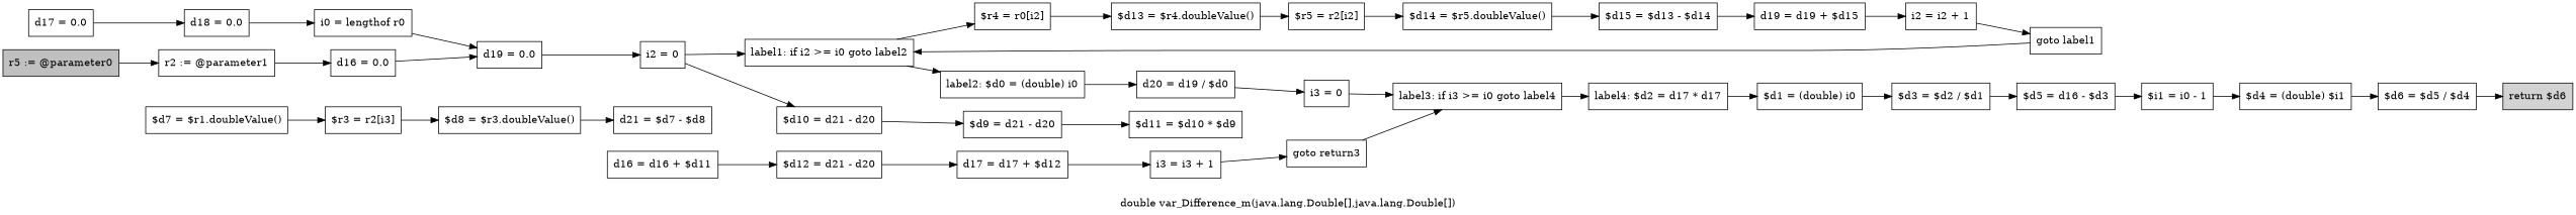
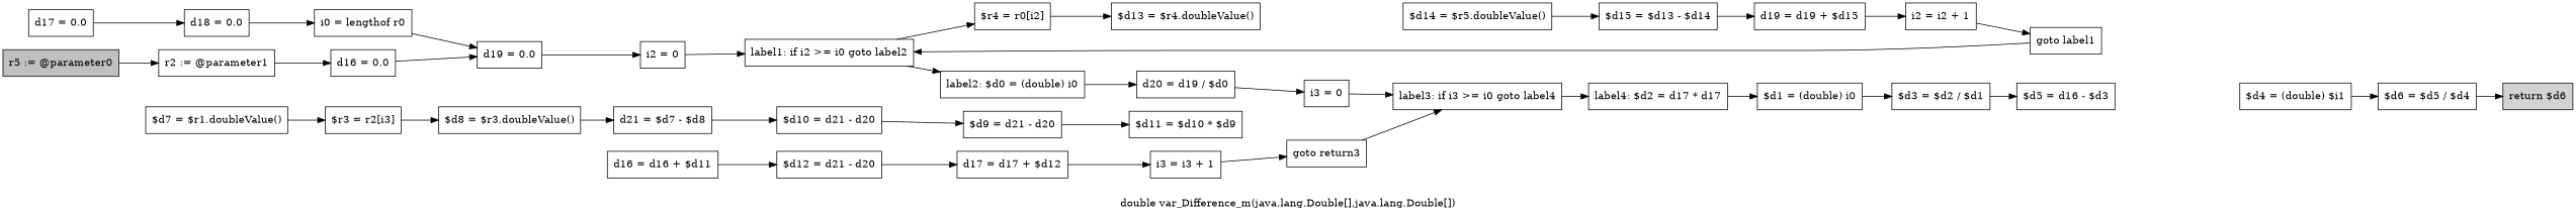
  digraph {
    fontname="DejaVu Serif"
    label="double var_Difference_m(java.lang.Double[],java.lang.Double[])"
    rankdir=LR
    node [fontname="DejaVu Serif" shape=box]
    edge [fontname="DejaVu Serif"]
    n1 [fillcolor=gray label="r5 := @parameter0" style=filled]
    n2 [label="r2 := @parameter1"]
    n3 [label="d16 = 0.0"]
    n4 [label="d19 = 0.0"]
    n5 [label="d17 = 0.0"]
    n6 [label="d18 = 0.0"]
    n7 [label="i0 = lengthof r0"]
    n8 [label="i2 = 0"]
    n9 [label="label1: if i2 >= i0 goto label2"]
    n10 [label="$r4 = r0[i2]"]
    n11 [label="label2: $d0 = (double) i0"]
    n12 [label="$d13 = $r4.doubleValue()"]
    n13 [label="d20 = d19 / $d0"]
-   n14 [label="$r5 = r2[i2]"]
    n15 [label="i3 = 0"]
    n16 [label="$d14 = $r5.doubleValue()"]
    n17 [label="$d15 = $d13 - $d14"]
    n18 [label="d19 = d19 + $d15"]
    n19 [label="i2 = i2 + 1"]
    n20 [label="goto label1"]
    n21 [label="label3: if i3 >= i0 goto label4"]
    n22 [label="label4: $d2 = d17 * d17"]
    n23 [label="$d1 = (double) i0"]
    n24 [label="$d7 = $r1.doubleValue()"]
    n25 [label="$r3 = r2[i3]"]
    n26 [label="$d3 = $d2 / $d1"]
    n27 [label="$d8 = $r3.doubleValue()"]
    n28 [label="d21 = $d7 - $d8"]
    n29 [label="$d10 = d21 - d20"]
    n30 [label="$d9 = d21 - d20"]
    n31 [label="$d11 = $d10 * $d9"]
    n32 [label="d16 = d16 + $d11"]
    n33 [label="$d12 = d21 - d20"]
    n34 [label="d17 = d17 + $d12"]
    n35 [label="i3 = i3 + 1"]
    n36 [label="goto return3"]
    n37 [label="$d5 = d16 - $d3"]
-   n38 [label="$i1 = i0 - 1"]
    n39 [label="$d4 = (double) $i1"]
    n40 [label="$d6 = $d5 / $d4"]
    n41 [fillcolor=lightgray label="return $d6" style=filled]
    n1 -> n2
    n2 -> n3
    n3 -> n4
    n4 -> n8
    n5 -> n6
    n6 -> n7
    n7 -> n4
    n8 -> n9
    n9 -> n10
    n9 -> n11
    n10 -> n12
    n11 -> n13
-   n12 -> n14
    n13 -> n15
-   n14 -> n16
    n15 -> n21
    n16 -> n17
    n17 -> n18
    n18 -> n19
    n19 -> n20
    n20 -> n9
    n21 -> n22
    n22 -> n23
    n23 -> n26
    n24 -> n25
    n25 -> n27
    n26 -> n37
    n27 -> n28
-   n8 -> n29
+   n28 -> n29
    n29 -> n30
    n30 -> n31
    n32 -> n33
    n33 -> n34
    n34 -> n35
    n35 -> n36
    n36 -> n21
-   n37 -> n38
-   n38 -> n39
    n39 -> n40
    n40 -> n41
  }
